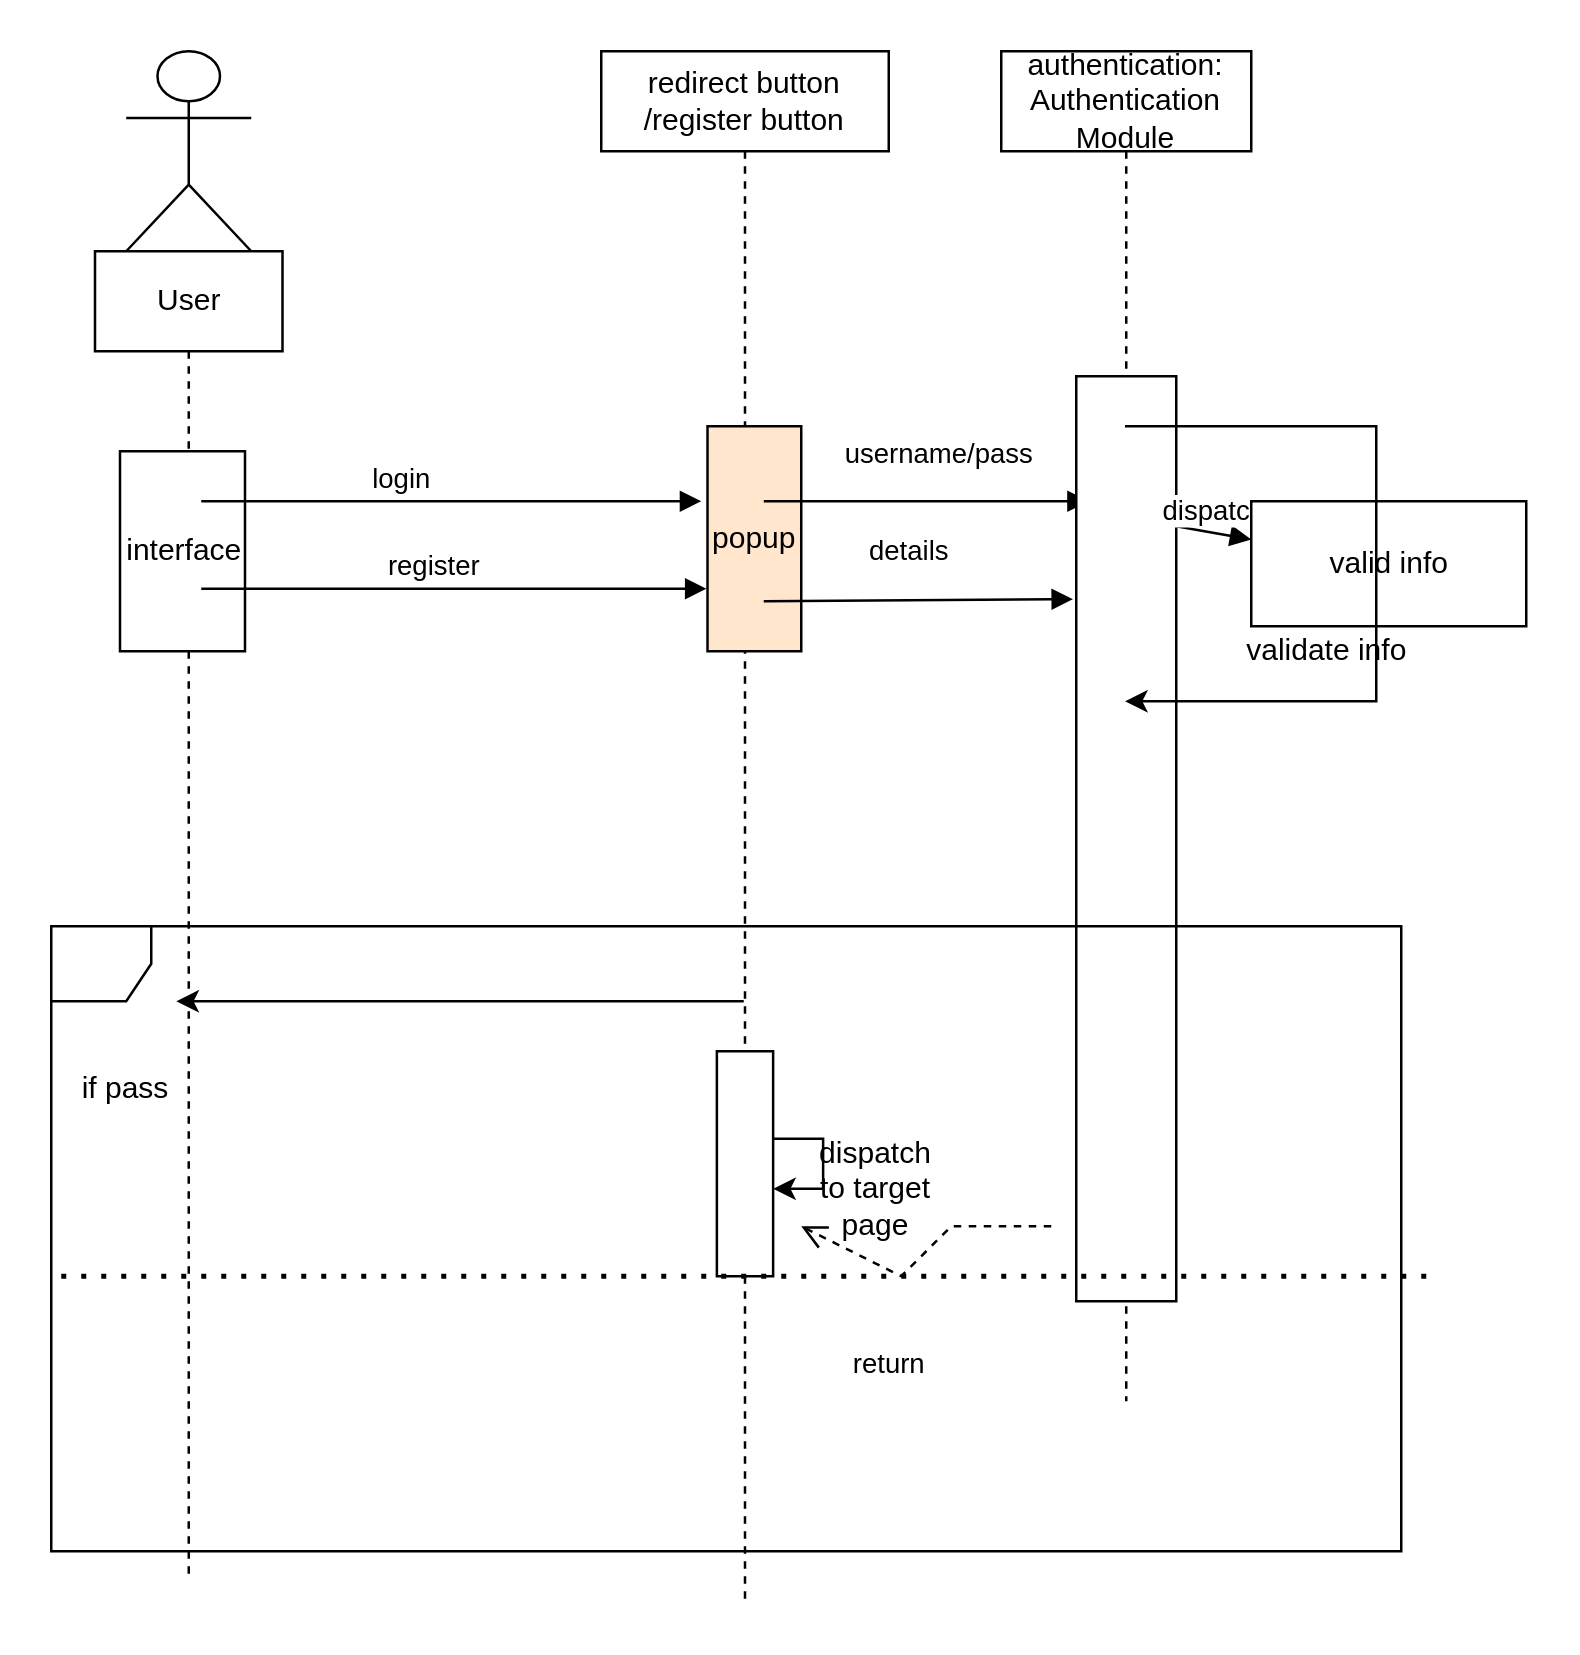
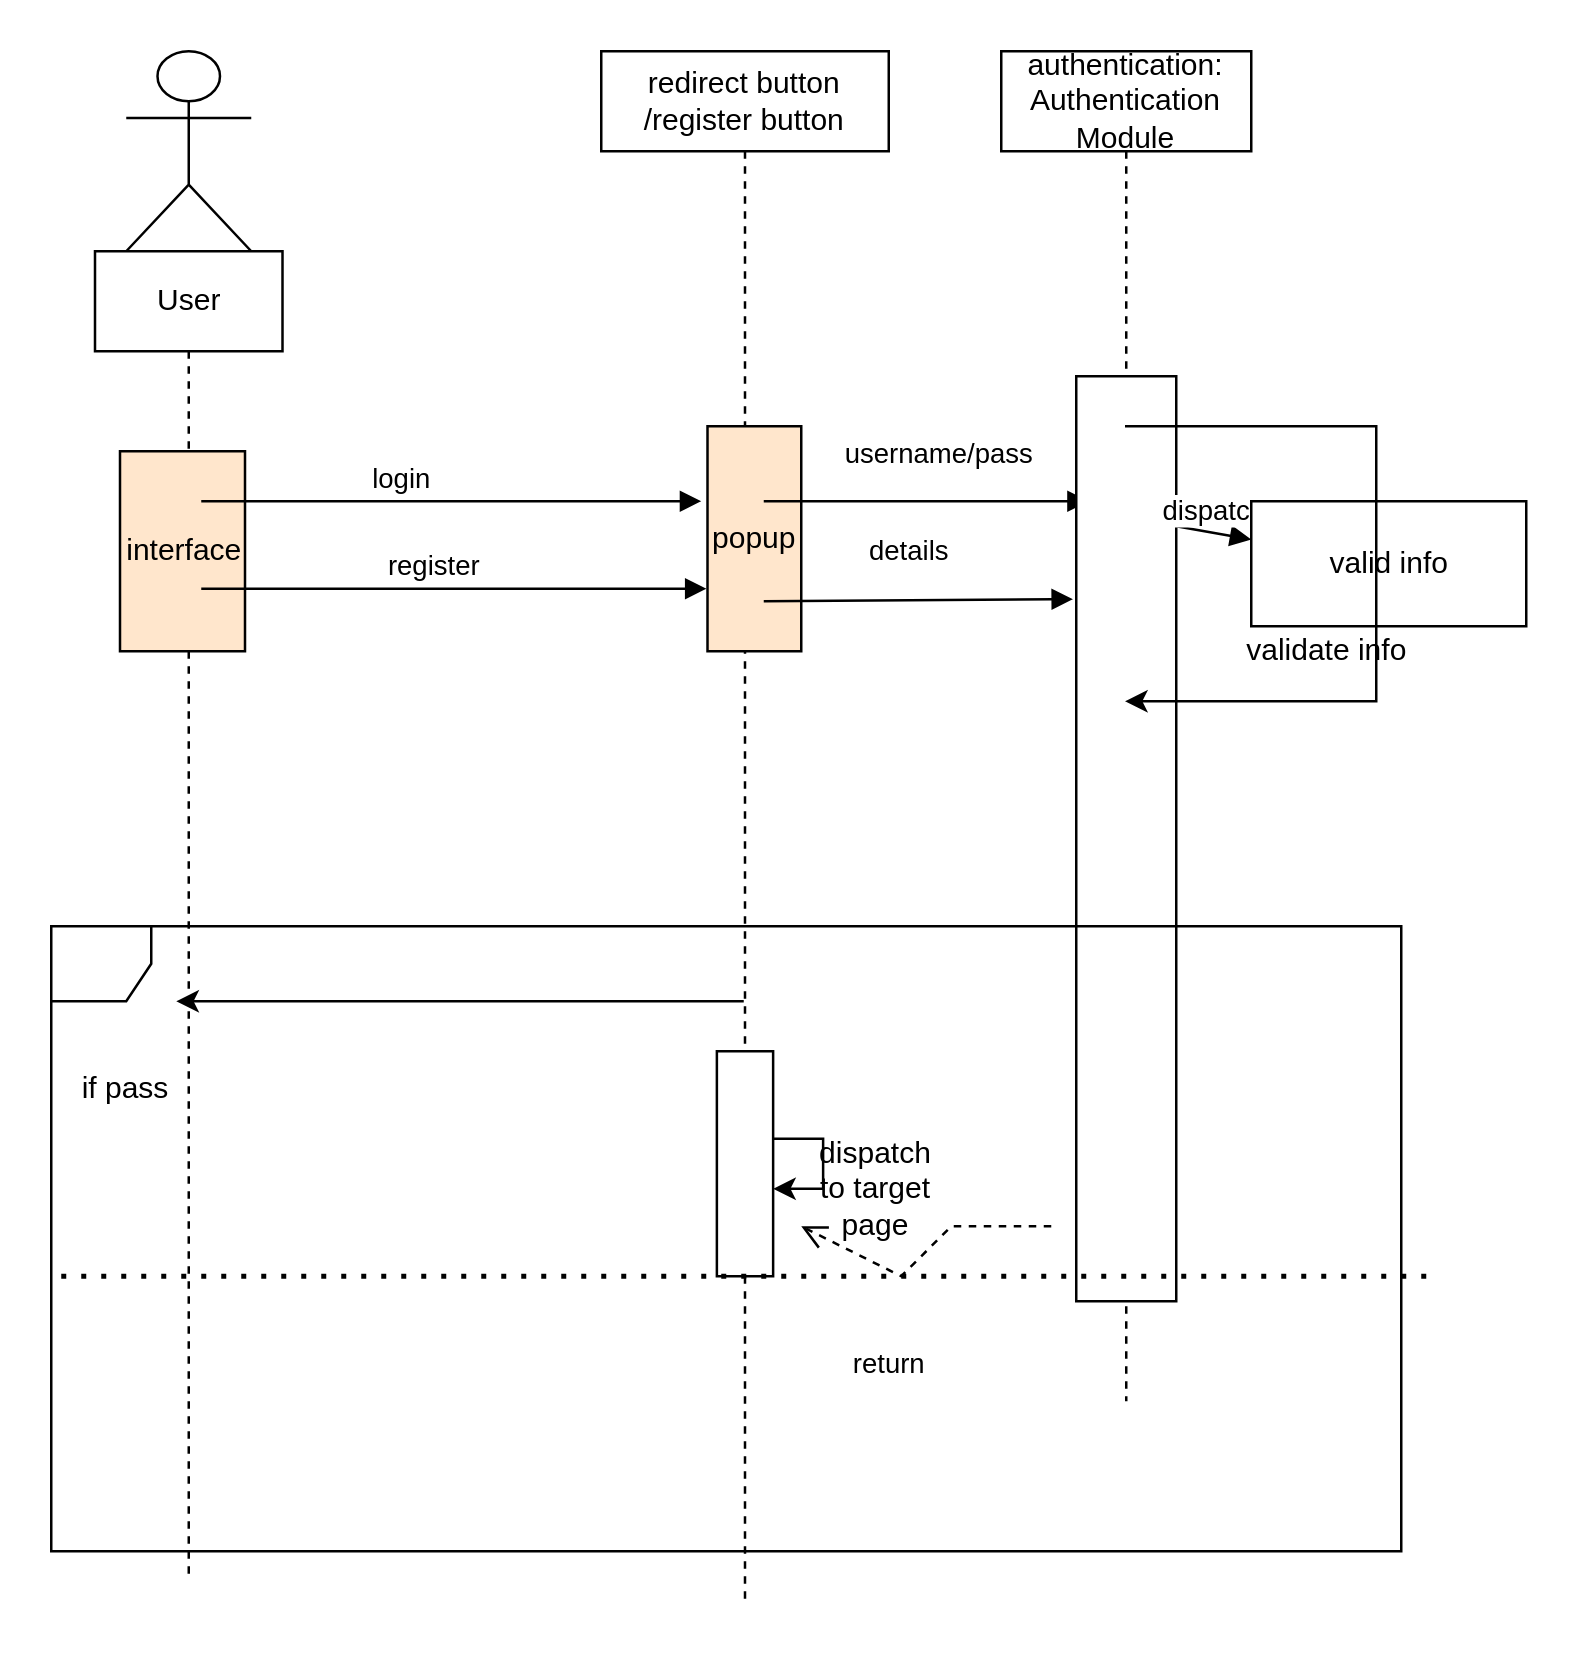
  <mxCell id="0" />
  <mxCell id="1" parent="0" />
  <mxCell id="2" value="User" style="shape=umlActor;verticalLabelPosition=bottom;verticalAlign=top;html=1;outlineConnect=0;" parent="1" vertex="1"><mxGeometry x="50" y="20" width="50" height="80" as="geometry" /></mxCell>
  <mxCell id="3" value="User" style="shape=umlLifeline;perimeter=lifelinePerimeter;whiteSpace=wrap;html=1;container=1;collapsible=0;recursiveResize=0;outlineConnect=0;" parent="1" vertex="1"><mxGeometry x="37.5" y="100" width="75" height="530" as="geometry" /></mxCell>
- <mxCell id="4" value="interface" style="html=1;points=[];perimeter=orthogonalPerimeter;" parent="3" vertex="1"><mxGeometry x="10" y="80" width="50" height="80" as="geometry" /></mxCell>
+ <mxCell id="4" value="interface" style="html=1;points=[];perimeter=orthogonalPerimeter;fillColor=#ffe6cc;" parent="3" vertex="1"><mxGeometry x="10" y="80" width="50" height="80" as="geometry" /></mxCell>
  <mxCell id="5" style="edgeStyle=orthogonalEdgeStyle;rounded=0;orthogonalLoop=1;jettySize=auto;html=1;" parent="1" source="6" edge="1"><mxGeometry relative="1" as="geometry"><mxPoint x="70" y="400" as="targetPoint" /><Array as="points"><mxPoint x="298" y="350" /><mxPoint x="290" y="350" /><mxPoint x="290" y="400" /><mxPoint x="280" y="400" /></Array></mxGeometry></mxCell>
  <mxCell id="6" value="redirect button /register button" style="shape=umlLifeline;perimeter=lifelinePerimeter;whiteSpace=wrap;html=1;container=1;collapsible=0;recursiveResize=0;outlineConnect=0;" parent="1" vertex="1"><mxGeometry x="240" y="20" width="115" height="620" as="geometry" /></mxCell>
  <mxCell id="7" value="popup" style="html=1;points=[];perimeter=orthogonalPerimeter;fillColor=#ffe6cc;" parent="6" vertex="1"><mxGeometry x="42.5" y="150" width="37.5" height="90" as="geometry" /></mxCell>
  <mxCell id="8" value="username/pass" style="html=1;verticalAlign=bottom;endArrow=block;rounded=0;" parent="6" edge="1"><mxGeometry x="0.077" y="10" width="80" relative="1" as="geometry"><mxPoint x="65" y="180" as="sourcePoint" /><mxPoint x="195" y="180" as="targetPoint" /><mxPoint as="offset" /></mxGeometry></mxCell>
  <mxCell id="9" value="details" style="html=1;verticalAlign=bottom;endArrow=block;rounded=0;entryX=-0.033;entryY=0.241;entryDx=0;entryDy=0;entryPerimeter=0;" parent="6" target="11" edge="1"><mxGeometry x="-0.057" y="11" width="80" relative="1" as="geometry"><mxPoint x="65" y="220" as="sourcePoint" /><mxPoint x="145" y="220" as="targetPoint" /><mxPoint as="offset" /></mxGeometry></mxCell>
  <mxCell id="10" value="authentication:&lt;br&gt;Authentication Module" style="shape=umlLifeline;perimeter=lifelinePerimeter;whiteSpace=wrap;html=1;container=1;collapsible=0;recursiveResize=0;outlineConnect=0;" parent="1" vertex="1"><mxGeometry x="400" y="20" width="100" height="540" as="geometry" /></mxCell>
  <mxCell id="11" value="" style="html=1;points=[];perimeter=orthogonalPerimeter;" parent="10" vertex="1"><mxGeometry x="30" y="130" width="40" height="370" as="geometry" /></mxCell>
  <mxCell id="12" value="dispatch" style="html=1;verticalAlign=bottom;endArrow=block;rounded=0;" parent="10" target="15" edge="1"><mxGeometry width="80" relative="1" as="geometry"><mxPoint x="70" y="190" as="sourcePoint" /><mxPoint x="160" y="190" as="targetPoint" /></mxGeometry></mxCell>
  <mxCell id="13" value="login" style="html=1;verticalAlign=bottom;endArrow=block;rounded=0;" parent="1" edge="1"><mxGeometry x="-0.2" width="80" relative="1" as="geometry"><mxPoint x="80" y="200" as="sourcePoint" /><mxPoint x="280" y="200" as="targetPoint" /><Array as="points"><mxPoint x="200" y="200" /></Array><mxPoint as="offset" /></mxGeometry></mxCell>
  <mxCell id="14" value="register" style="html=1;verticalAlign=bottom;endArrow=block;rounded=0;entryX=-0.011;entryY=0.722;entryDx=0;entryDy=0;entryPerimeter=0;" parent="1" target="7" edge="1"><mxGeometry x="-0.077" width="80" relative="1" as="geometry"><mxPoint x="80" y="235" as="sourcePoint" /><mxPoint x="270" y="235" as="targetPoint" /><mxPoint as="offset" /></mxGeometry></mxCell>
  <mxCell id="15" value="valid info" style="html=1;" parent="1" vertex="1"><mxGeometry x="500" y="200" width="110" height="50" as="geometry" /></mxCell>
  <mxCell id="16" style="edgeStyle=orthogonalEdgeStyle;rounded=0;orthogonalLoop=1;jettySize=auto;html=1;" parent="1" source="10" target="10" edge="1"><mxGeometry relative="1" as="geometry"><Array as="points"><mxPoint x="550" y="170" /><mxPoint x="530" y="280" /></Array></mxGeometry></mxCell>
  <mxCell id="17" value="validate info" style="text;html=1;align=center;verticalAlign=middle;resizable=0;points=[];autosize=1;strokeColor=none;fillColor=none;" vertex="1" parent="1"><mxGeometry x="485" y="245" width="90" height="30" as="geometry" /></mxCell>
  <mxCell id="18" value="" style="shape=umlFrame;whiteSpace=wrap;html=1;width=40;height=30;" vertex="1" parent="1"><mxGeometry x="20" y="370" width="540" height="250" as="geometry" /></mxCell>
  <mxCell id="19" value="if pass" style="text;html=1;strokeColor=none;fillColor=none;align=center;verticalAlign=middle;whiteSpace=wrap;rounded=0;" vertex="1" parent="1"><mxGeometry x="20" y="420" width="60" height="30" as="geometry" /></mxCell>
  <mxCell id="20" value="" style="html=1;points=[];perimeter=orthogonalPerimeter;" vertex="1" parent="1"><mxGeometry x="286.25" y="420" width="22.5" height="90" as="geometry" /></mxCell>
  <mxCell id="21" style="edgeStyle=orthogonalEdgeStyle;rounded=0;orthogonalLoop=1;jettySize=auto;html=1;" edge="1" parent="1" source="20" target="20"><mxGeometry relative="1" as="geometry" /></mxCell>
  <mxCell id="22" value="dispatch to target page" style="text;html=1;strokeColor=none;fillColor=none;align=center;verticalAlign=middle;whiteSpace=wrap;rounded=0;" vertex="1" parent="1"><mxGeometry x="320" y="460" width="60" height="30" as="geometry" /></mxCell>
  <mxCell id="23" value="return" style="html=1;verticalAlign=bottom;endArrow=open;dashed=1;endSize=8;rounded=0;entryX=0;entryY=1;entryDx=0;entryDy=0;" edge="1" parent="1" target="22"><mxGeometry x="0.367" y="51" relative="1" as="geometry"><mxPoint x="420" y="490" as="sourcePoint" /><mxPoint x="330" y="500" as="targetPoint" /><Array as="points"><mxPoint x="380" y="490" /><mxPoint x="360" y="510" /></Array><mxPoint x="26" y="2" as="offset" /></mxGeometry></mxCell>
  <mxCell id="24" value="" style="endArrow=none;dashed=1;html=1;dashPattern=1 3;strokeWidth=2;rounded=0;" edge="1" parent="1" target="18"><mxGeometry width="50" height="50" relative="1" as="geometry"><mxPoint x="570" y="510" as="sourcePoint" /><mxPoint x="410" y="470" as="targetPoint" /><Array as="points"><mxPoint x="20" y="510" /></Array></mxGeometry></mxCell>
